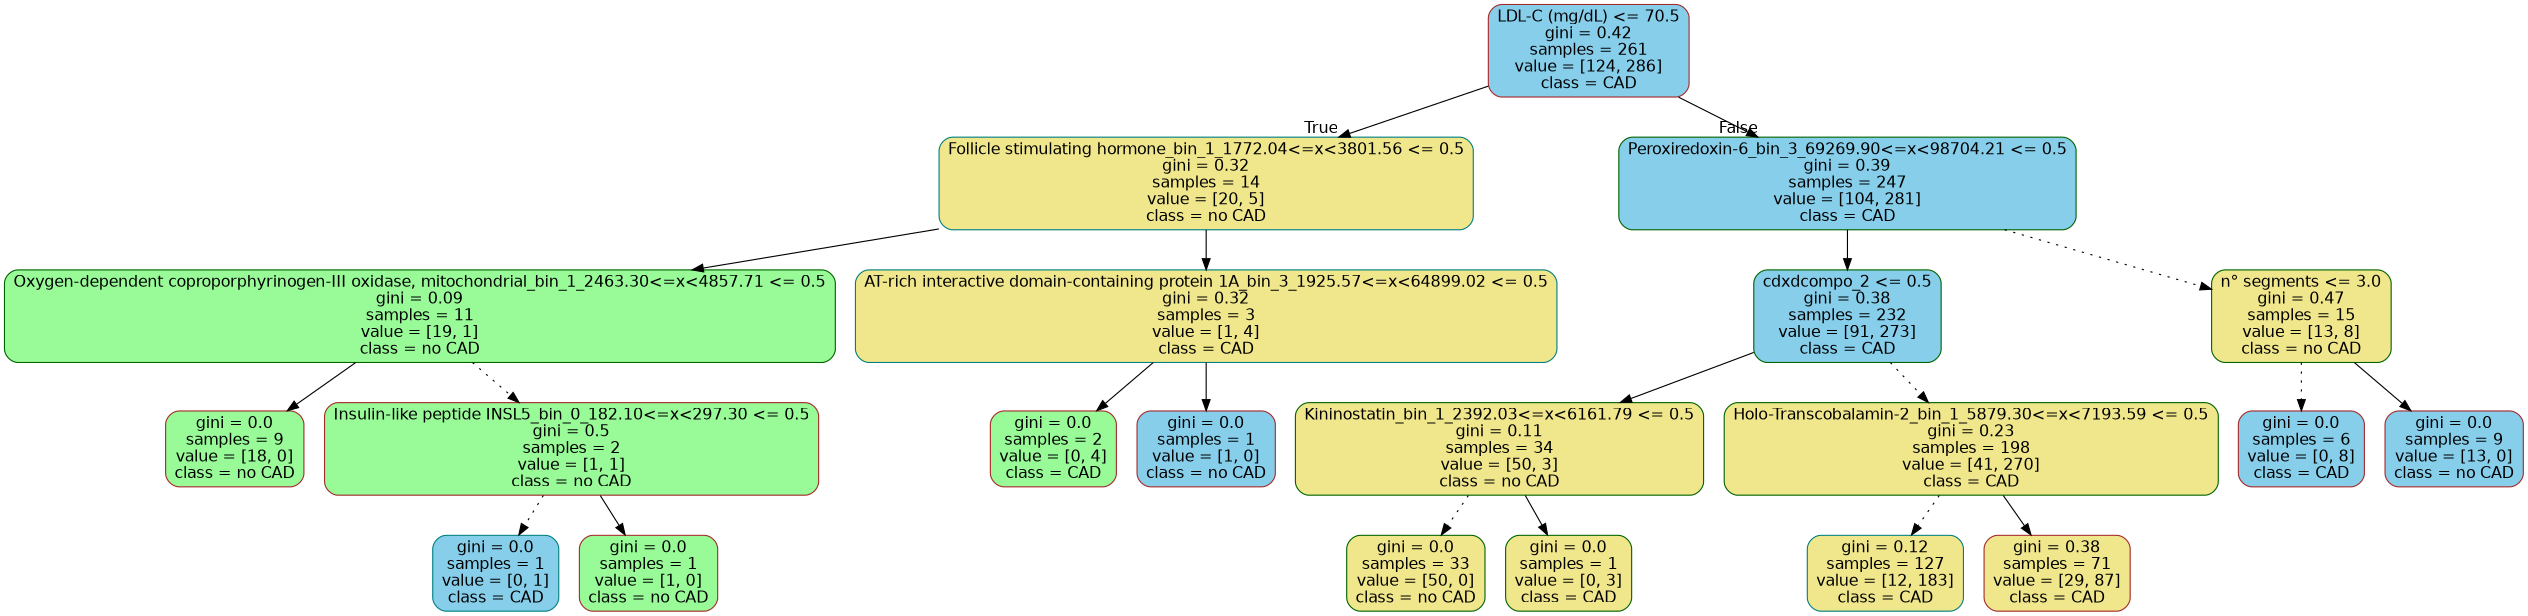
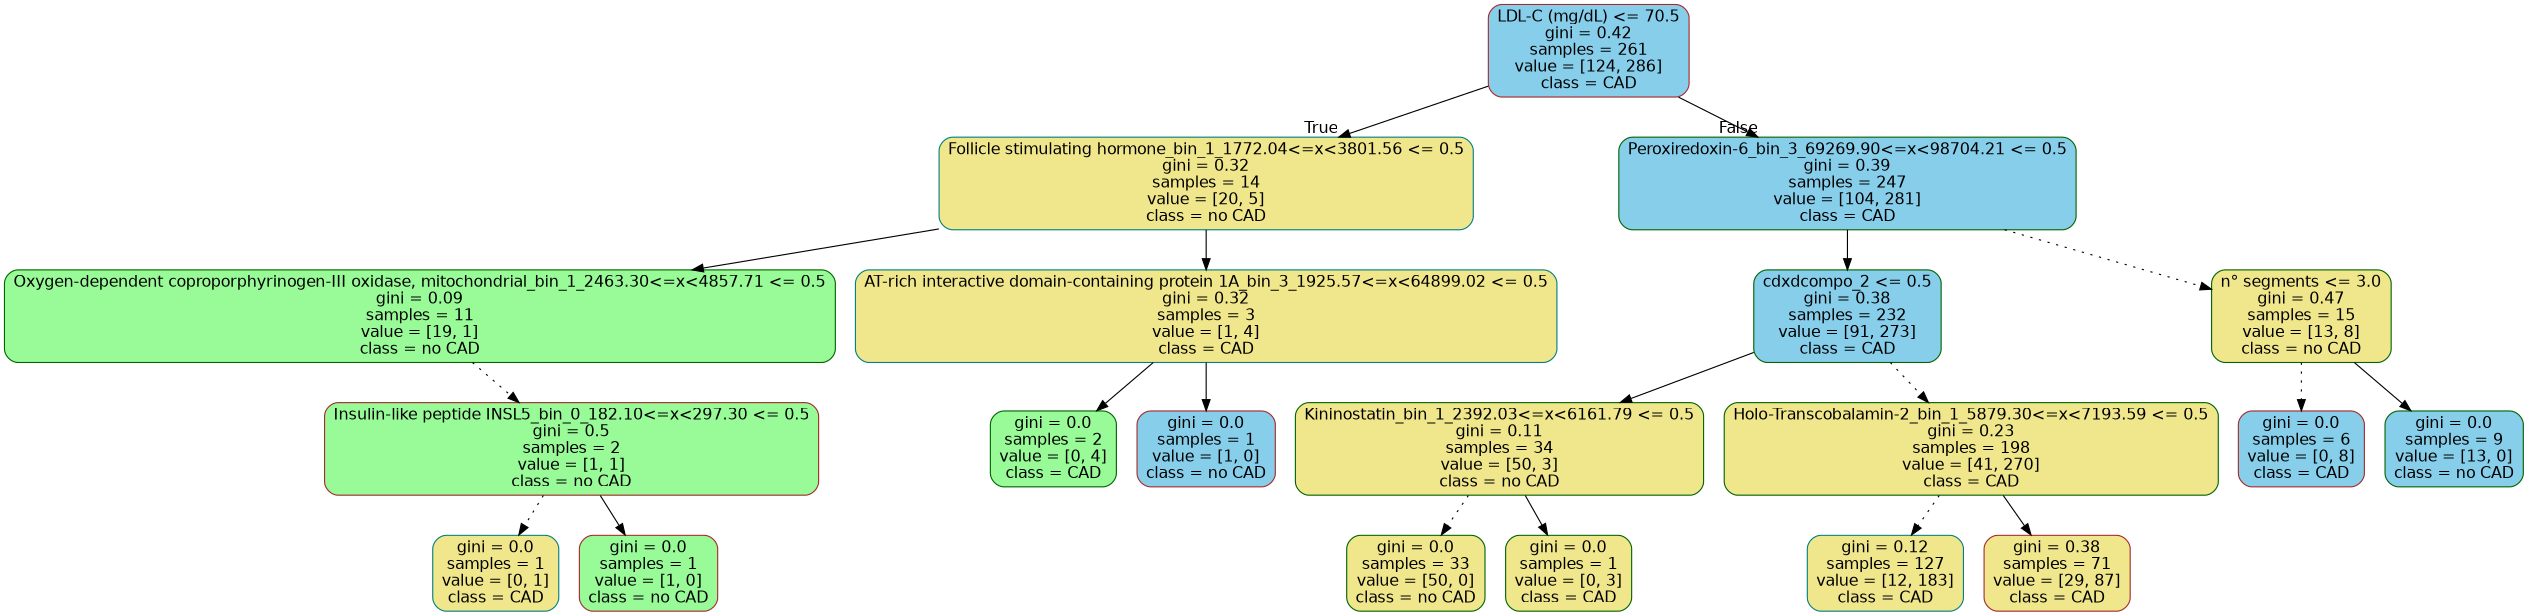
  digraph {
    node [color=brown fillcolor=khaki fontname=helvetica shape=box style="filled, rounded"]
    edge [fontname=helvetica style=solid]
    n1 [fillcolor=skyblue label="LDL-C (mg/dL) <= 70.5\ngini = 0.42\nsamples = 261\nvalue = [124, 286]\nclass = CAD"]
    n2 [color=teal label="Follicle stimulating hormone_bin_1_1772.04<=x<3801.56 <= 0.5\ngini = 0.32\nsamples = 14\nvalue = [20, 5]\nclass = no CAD"]
    n3 [color=darkgreen fillcolor=skyblue label="Peroxiredoxin-6_bin_3_69269.90<=x<98704.21 <= 0.5\ngini = 0.39\nsamples = 247\nvalue = [104, 281]\nclass = CAD"]
    n4 [color=darkgreen fillcolor=palegreen label="Oxygen-dependent coproporphyrinogen-III oxidase, mitochondrial_bin_1_2463.30<=x<4857.71 <= 0.5\ngini = 0.09\nsamples = 11\nvalue = [19, 1]\nclass = no CAD"]
    n5 [color=teal label="AT-rich interactive domain-containing protein 1A_bin_3_1925.57<=x<64899.02 <= 0.5\ngini = 0.32\nsamples = 3\nvalue = [1, 4]\nclass = CAD"]
    n6 [color=darkgreen fillcolor=skyblue label="cdxdcompo_2 <= 0.5\ngini = 0.38\nsamples = 232\nvalue = [91, 273]\nclass = CAD"]
    n7 [color=darkgreen label="n° segments <= 3.0\ngini = 0.47\nsamples = 15\nvalue = [13, 8]\nclass = no CAD"]
-   n8 [fillcolor=palegreen label="gini = 0.0\nsamples = 9\nvalue = [18, 0]\nclass = no CAD"]
    n9 [fillcolor=palegreen label="Insulin-like peptide INSL5_bin_0_182.10<=x<297.30 <= 0.5\ngini = 0.5\nsamples = 2\nvalue = [1, 1]\nclass = no CAD"]
-   n10 [fillcolor=palegreen label="gini = 0.0\nsamples = 2\nvalue = [0, 4]\nclass = CAD"]
+   n10 [color=darkgreen fillcolor=palegreen label="gini = 0.0\nsamples = 2\nvalue = [0, 4]\nclass = CAD"]
    n11 [fillcolor=skyblue label="gini = 0.0\nsamples = 1\nvalue = [1, 0]\nclass = no CAD"]
-   n12 [color=teal fillcolor=skyblue label="gini = 0.0\nsamples = 1\nvalue = [0, 1]\nclass = CAD"]
+   n12 [color=teal label="gini = 0.0\nsamples = 1\nvalue = [0, 1]\nclass = CAD"]
    n13 [fillcolor=palegreen label="gini = 0.0\nsamples = 1\nvalue = [1, 0]\nclass = no CAD"]
    n14 [color=darkgreen label="Kininostatin_bin_1_2392.03<=x<6161.79 <= 0.5\ngini = 0.11\nsamples = 34\nvalue = [50, 3]\nclass = no CAD"]
    n15 [color=darkgreen label="Holo-Transcobalamin-2_bin_1_5879.30<=x<7193.59 <= 0.5\ngini = 0.23\nsamples = 198\nvalue = [41, 270]\nclass = CAD"]
    n16 [fillcolor=skyblue label="gini = 0.0\nsamples = 6\nvalue = [0, 8]\nclass = CAD"]
-   n17 [fillcolor=skyblue label="gini = 0.0\nsamples = 9\nvalue = [13, 0]\nclass = no CAD"]
+   n17 [color=darkgreen fillcolor=skyblue label="gini = 0.0\nsamples = 9\nvalue = [13, 0]\nclass = no CAD"]
    n18 [color=darkgreen label="gini = 0.0\nsamples = 33\nvalue = [50, 0]\nclass = no CAD"]
    n19 [color=darkgreen label="gini = 0.0\nsamples = 1\nvalue = [0, 3]\nclass = CAD"]
    n20 [color=teal label="gini = 0.12\nsamples = 127\nvalue = [12, 183]\nclass = CAD"]
    n21 [label="gini = 0.38\nsamples = 71\nvalue = [29, 87]\nclass = CAD"]
    n1 -> n2 [headlabel=True labelangle=45 labeldistance=2.5]
    n1 -> n3 [headlabel=False labelangle=-45 labeldistance=2.5]
    n2 -> n4
    n2 -> n5
    n3 -> n6
    n3 -> n7 [style=dotted]
-   n4 -> n8
    n4 -> n9 [style=dotted]
    n5 -> n10
    n5 -> n11
    n6 -> n14
    n6 -> n15 [style=dotted]
    n7 -> n16 [style=dotted]
    n7 -> n17
    n9 -> n12 [style=dotted]
    n9 -> n13
    n14 -> n18 [style=dotted]
    n14 -> n19
    n15 -> n20 [style=dotted]
    n15 -> n21
  }
